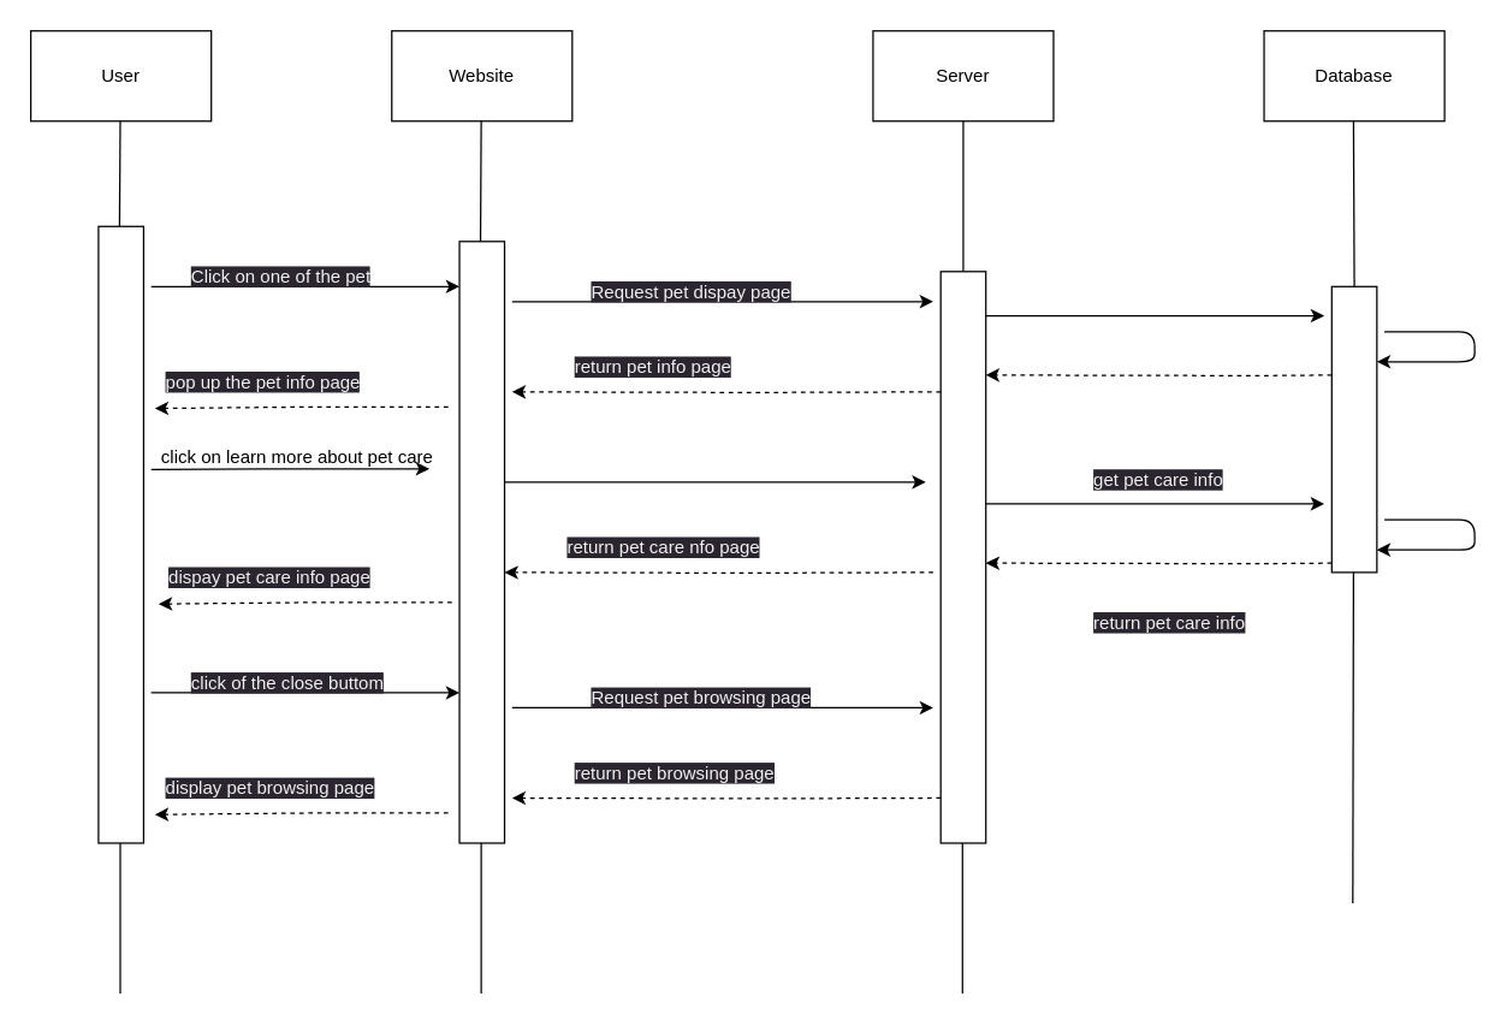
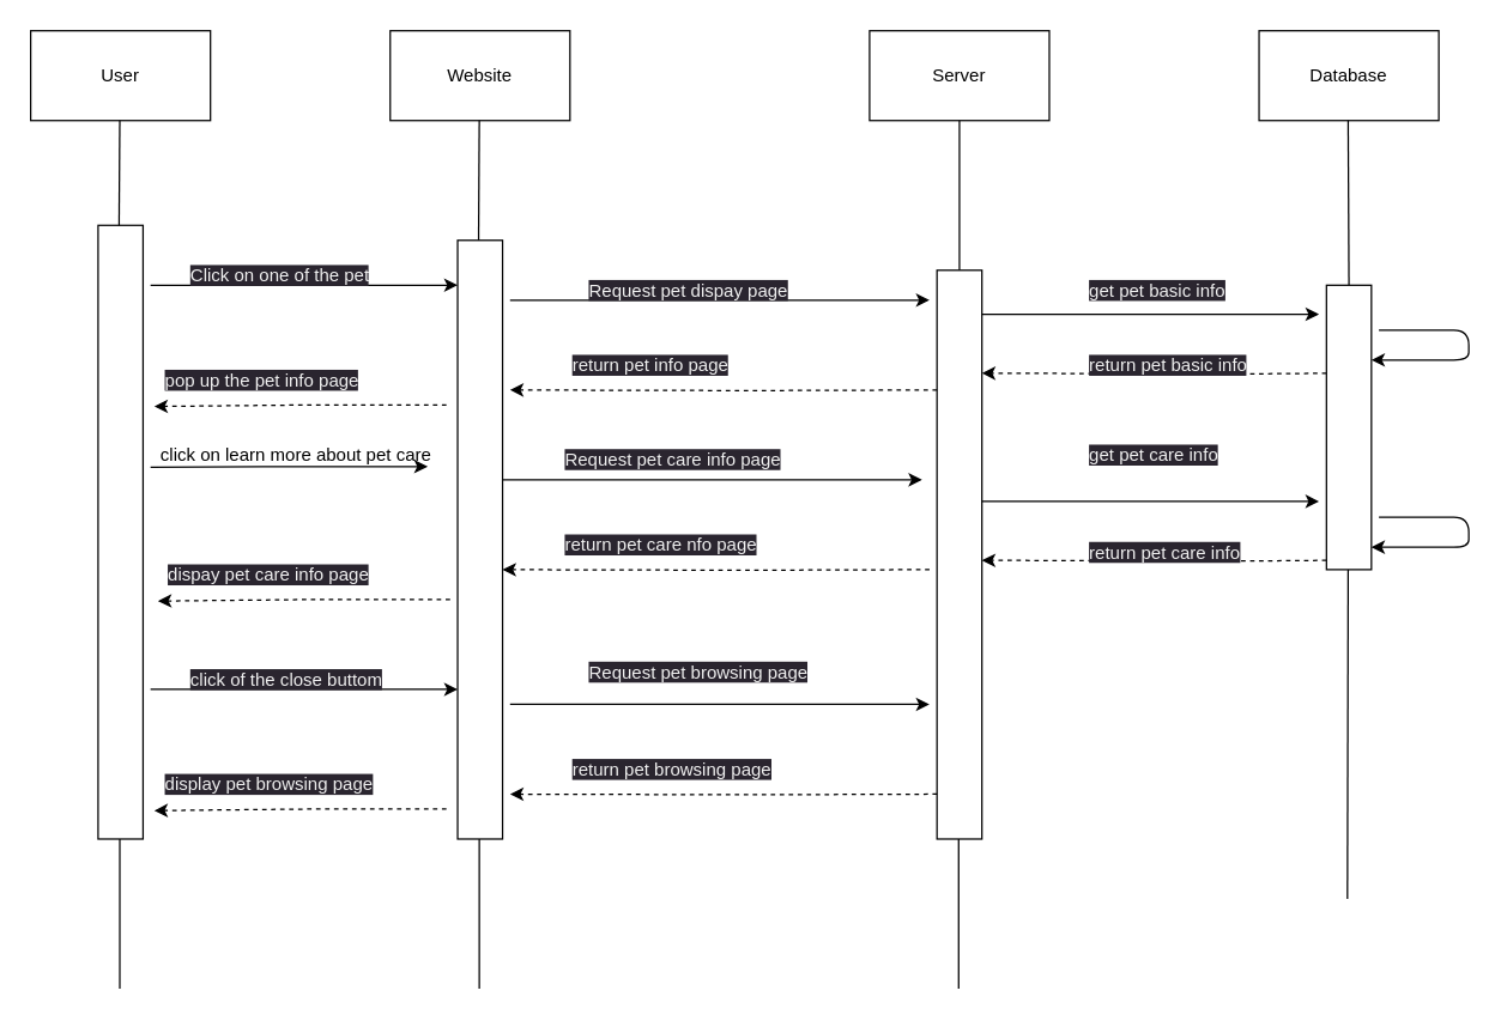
  <mxCell id="0" />
  <mxCell id="1" parent="0" />
  <mxCell id="2" value="" style="whiteSpace=wrap;html=1;" vertex="1" parent="1"><mxGeometry x="65" y="150" width="30" height="410" as="geometry" /></mxCell>
  <mxCell id="3" style="edgeStyle=none;html=1;endArrow=classic;endFill=1;entryX=0.047;entryY=0.148;entryDx=0;entryDy=0;entryPerimeter=0;" edge="1" parent="1"><mxGeometry relative="1" as="geometry"><mxPoint x="100" y="190" as="sourcePoint" /><mxPoint x="305" y="190" as="targetPoint" /></mxGeometry></mxCell>
  <mxCell id="4" value="&lt;span style=&quot;color: rgb(240, 240, 240); font-family: Helvetica; font-size: 12px; font-style: normal; font-variant-ligatures: normal; font-variant-caps: normal; font-weight: 400; letter-spacing: normal; orphans: 2; text-align: center; text-indent: 0px; text-transform: none; widows: 2; word-spacing: 0px; -webkit-text-stroke-width: 0px; background-color: rgb(42, 37, 47); text-decoration-thickness: initial; text-decoration-style: initial; text-decoration-color: initial; float: none; display: inline !important;&quot;&gt;Click on one of the pet&lt;/span&gt;" style="text;whiteSpace=wrap;html=1;" vertex="1" parent="1"><mxGeometry x="125" y="170" width="140" height="20" as="geometry" /></mxCell>
  <mxCell id="5" value="&lt;span style=&quot;color: rgb(240, 240, 240); font-family: Helvetica; font-size: 12px; font-style: normal; font-variant-ligatures: normal; font-variant-caps: normal; font-weight: 400; letter-spacing: normal; orphans: 2; text-align: center; text-indent: 0px; text-transform: none; widows: 2; word-spacing: 0px; -webkit-text-stroke-width: 0px; background-color: rgb(42, 37, 47); text-decoration-thickness: initial; text-decoration-style: initial; text-decoration-color: initial; float: none; display: inline !important;&quot;&gt;pop up the pet info page&lt;/span&gt;" style="text;whiteSpace=wrap;html=1;" vertex="1" parent="1"><mxGeometry x="107.5" y="240" width="180" height="20" as="geometry" /></mxCell>
  <mxCell id="6" value="&lt;div style=&quot;text-align: center;&quot;&gt;&lt;span style=&quot;background-color: initial;&quot;&gt;click on learn more about pet care&lt;/span&gt;&lt;/div&gt;" style="text;whiteSpace=wrap;html=1;" vertex="1" parent="1"><mxGeometry x="105" y="290" width="195" height="21.18" as="geometry" /></mxCell>
  <mxCell id="7" style="edgeStyle=none;html=1;endArrow=classic;endFill=1;" edge="1" parent="1"><mxGeometry relative="1" as="geometry"><mxPoint x="100" y="311.59" as="sourcePoint" /><mxPoint x="285" y="311.18" as="targetPoint" /><Array as="points"><mxPoint x="185" y="311.18" /></Array></mxGeometry></mxCell>
  <mxCell id="8" value="" style="whiteSpace=wrap;html=1;" vertex="1" parent="1"><mxGeometry x="305" y="160" width="30" height="400" as="geometry" /></mxCell>
  <mxCell id="9" style="edgeStyle=none;html=1;endArrow=classic;endFill=1;" edge="1" parent="1"><mxGeometry relative="1" as="geometry"><mxPoint x="340" y="200" as="sourcePoint" /><mxPoint x="620" y="200" as="targetPoint" /></mxGeometry></mxCell>
  <mxCell id="10" style="edgeStyle=none;html=1;exitX=0.5;exitY=0;exitDx=0;exitDy=0;endArrow=none;endFill=0;" edge="1" parent="1" source="11"><mxGeometry relative="1" as="geometry"><mxPoint x="640" y="80" as="targetPoint" /></mxGeometry></mxCell>
  <mxCell id="11" value="" style="whiteSpace=wrap;html=1;" vertex="1" parent="1"><mxGeometry x="625" y="180" width="30" height="380" as="geometry" /></mxCell>
  <mxCell id="12" value="&lt;span style=&quot;color: rgb(240, 240, 240); font-family: Helvetica; font-size: 12px; font-style: normal; font-variant-ligatures: normal; font-variant-caps: normal; font-weight: 400; letter-spacing: normal; orphans: 2; text-align: center; text-indent: 0px; text-transform: none; widows: 2; word-spacing: 0px; -webkit-text-stroke-width: 0px; background-color: rgb(42, 37, 47); text-decoration-thickness: initial; text-decoration-style: initial; text-decoration-color: initial; float: none; display: inline !important;&quot;&gt;Request pet dispay&amp;nbsp;page&lt;br&gt;&lt;/span&gt;" style="text;whiteSpace=wrap;html=1;" vertex="1" parent="1"><mxGeometry x="391" y="180" width="180" height="20" as="geometry" /></mxCell>
  <mxCell id="13" value="&lt;span style=&quot;color: rgb(240, 240, 240); font-family: Helvetica; font-size: 12px; font-style: normal; font-variant-ligatures: normal; font-variant-caps: normal; font-weight: 400; letter-spacing: normal; orphans: 2; text-align: center; text-indent: 0px; text-transform: none; widows: 2; word-spacing: 0px; -webkit-text-stroke-width: 0px; background-color: rgb(42, 37, 47); text-decoration-thickness: initial; text-decoration-style: initial; text-decoration-color: initial; float: none; display: inline !important;&quot;&gt;return pet info page&lt;br&gt;&lt;/span&gt;" style="text;whiteSpace=wrap;html=1;" vertex="1" parent="1"><mxGeometry x="380" y="230" width="180" height="20" as="geometry" /></mxCell>
- <mxCell id="14" value="&lt;span style=&quot;color: rgb(240, 240, 240); font-family: Helvetica; font-size: 12px; font-style: normal; font-variant-ligatures: normal; font-variant-caps: normal; font-weight: 400; letter-spacing: normal; orphans: 2; text-align: center; text-indent: 0px; text-transform: none; widows: 2; word-spacing: 0px; -webkit-text-stroke-width: 0px; background-color: rgb(42, 37, 47); text-decoration-thickness: initial; text-decoration-style: initial; text-decoration-color: initial; float: none; display: inline !important;&quot;&gt;get pet care info&lt;br&gt;&lt;/span&gt;" style="text;whiteSpace=wrap;html=1;" vertex="1" parent="1"><mxGeometry x="725" y="305" width="100" height="20" as="geometry" /></mxCell>
+ <mxCell id="14" value="&lt;span style=&quot;color: rgb(240, 240, 240); font-family: Helvetica; font-size: 12px; font-style: normal; font-variant-ligatures: normal; font-variant-caps: normal; font-weight: 400; letter-spacing: normal; orphans: 2; text-align: center; text-indent: 0px; text-transform: none; widows: 2; word-spacing: 0px; -webkit-text-stroke-width: 0px; background-color: rgb(42, 37, 47); text-decoration-thickness: initial; text-decoration-style: initial; text-decoration-color: initial; float: none; display: inline !important;&quot;&gt;get pet care info&lt;br&gt;&lt;/span&gt;" style="text;whiteSpace=wrap;html=1;" vertex="1" parent="1"><mxGeometry x="725" y="290" width="100" height="20" as="geometry" /></mxCell>
  <mxCell id="15" style="edgeStyle=none;html=1;endArrow=classic;endFill=1;dashed=1;" edge="1" parent="1"><mxGeometry relative="1" as="geometry"><mxPoint x="885" y="373.82" as="sourcePoint" /><mxPoint x="655" y="373.82" as="targetPoint" /><Array as="points"><mxPoint x="834.67" y="374.23" /></Array></mxGeometry></mxCell>
  <mxCell id="16" style="edgeStyle=none;html=1;exitX=0.011;exitY=0.333;exitDx=0;exitDy=0;endArrow=classic;endFill=1;exitPerimeter=0;dashed=1;" edge="1" parent="1"><mxGeometry relative="1" as="geometry"><mxPoint x="625" y="260" as="sourcePoint" /><mxPoint x="340" y="260" as="targetPoint" /><Array as="points"><mxPoint x="499.67" y="260.41" /></Array></mxGeometry></mxCell>
  <mxCell id="17" style="edgeStyle=none;html=1;endArrow=classic;endFill=1;dashed=1;" edge="1" parent="1"><mxGeometry relative="1" as="geometry"><mxPoint x="297.5" y="270" as="sourcePoint" /><mxPoint x="102.5" y="271" as="targetPoint" /><Array as="points"><mxPoint x="202.5" y="270" /></Array></mxGeometry></mxCell>
- <mxCell id="18" value="&lt;span style=&quot;color: rgb(240, 240, 240); font-family: Helvetica; font-size: 12px; font-style: normal; font-variant-ligatures: normal; font-variant-caps: normal; font-weight: 400; letter-spacing: normal; orphans: 2; text-align: center; text-indent: 0px; text-transform: none; widows: 2; word-spacing: 0px; -webkit-text-stroke-width: 0px; background-color: rgb(42, 37, 47); text-decoration-thickness: initial; text-decoration-style: initial; text-decoration-color: initial; float: none; display: inline !important;&quot;&gt;return pet care info&lt;br&gt;&lt;/span&gt;" style="text;whiteSpace=wrap;html=1;" vertex="1" parent="1"><mxGeometry x="725" y="400" width="120" height="20" as="geometry" /></mxCell>
+ <mxCell id="18" value="&lt;span style=&quot;color: rgb(240, 240, 240); font-family: Helvetica; font-size: 12px; font-style: normal; font-variant-ligatures: normal; font-variant-caps: normal; font-weight: 400; letter-spacing: normal; orphans: 2; text-align: center; text-indent: 0px; text-transform: none; widows: 2; word-spacing: 0px; -webkit-text-stroke-width: 0px; background-color: rgb(42, 37, 47); text-decoration-thickness: initial; text-decoration-style: initial; text-decoration-color: initial; float: none; display: inline !important;&quot;&gt;return pet care info&lt;br&gt;&lt;/span&gt;" style="text;whiteSpace=wrap;html=1;" vertex="1" parent="1"><mxGeometry x="725" y="355" width="120" height="20" as="geometry" /></mxCell>
  <mxCell id="19" style="edgeStyle=none;html=1;endArrow=classic;endFill=1;" edge="1" parent="1"><mxGeometry relative="1" as="geometry"><mxPoint x="655" y="334.41" as="sourcePoint" /><mxPoint x="880" y="334.41" as="targetPoint" /></mxGeometry></mxCell>
  <mxCell id="20" style="edgeStyle=none;html=1;endArrow=classic;endFill=1;" edge="1" parent="1"><mxGeometry relative="1" as="geometry"><mxPoint x="335" y="320" as="sourcePoint" /><mxPoint x="615" y="320" as="targetPoint" /></mxGeometry></mxCell>
  <mxCell id="21" value="&lt;span style=&quot;color: rgb(240, 240, 240); font-family: Helvetica; font-size: 12px; font-style: normal; font-variant-ligatures: normal; font-variant-caps: normal; font-weight: 400; letter-spacing: normal; orphans: 2; text-align: center; text-indent: 0px; text-transform: none; widows: 2; word-spacing: 0px; -webkit-text-stroke-width: 0px; background-color: rgb(42, 37, 47); text-decoration-thickness: initial; text-decoration-style: initial; text-decoration-color: initial; float: none; display: inline !important;&quot;&gt;return pet care nfo page&lt;br&gt;&lt;/span&gt;" style="text;whiteSpace=wrap;html=1;" vertex="1" parent="1"><mxGeometry x="375" y="350" width="180" height="20" as="geometry" /></mxCell>
  <mxCell id="22" style="edgeStyle=none;html=1;exitX=0.011;exitY=0.333;exitDx=0;exitDy=0;endArrow=classic;endFill=1;exitPerimeter=0;dashed=1;" edge="1" parent="1"><mxGeometry relative="1" as="geometry"><mxPoint x="620" y="380" as="sourcePoint" /><mxPoint x="335" y="380" as="targetPoint" /><Array as="points"><mxPoint x="494.67" y="380.41" /></Array></mxGeometry></mxCell>
+ <mxCell id="23" value="&lt;span style=&quot;color: rgb(240, 240, 240); font-family: Helvetica; font-size: 12px; font-style: normal; font-variant-ligatures: normal; font-variant-caps: normal; font-weight: 400; letter-spacing: normal; orphans: 2; text-align: center; text-indent: 0px; text-transform: none; widows: 2; word-spacing: 0px; -webkit-text-stroke-width: 0px; background-color: rgb(42, 37, 47); text-decoration-thickness: initial; text-decoration-style: initial; text-decoration-color: initial; float: none; display: inline !important;&quot;&gt;Request pet care info&amp;nbsp;page&lt;br&gt;&lt;/span&gt;" style="text;whiteSpace=wrap;html=1;" vertex="1" parent="1"><mxGeometry x="375" y="293.09" width="180" height="20" as="geometry" /></mxCell>
  <mxCell id="24" value="&lt;span style=&quot;color: rgb(240, 240, 240); font-family: Helvetica; font-size: 12px; font-style: normal; font-variant-ligatures: normal; font-variant-caps: normal; font-weight: 400; letter-spacing: normal; orphans: 2; text-align: center; text-indent: 0px; text-transform: none; widows: 2; word-spacing: 0px; -webkit-text-stroke-width: 0px; background-color: rgb(42, 37, 47); text-decoration-thickness: initial; text-decoration-style: initial; text-decoration-color: initial; float: none; display: inline !important;&quot;&gt;dispay pet care info page&lt;/span&gt;" style="text;whiteSpace=wrap;html=1;" vertex="1" parent="1"><mxGeometry x="110" y="370" width="180" height="20" as="geometry" /></mxCell>
  <mxCell id="25" style="edgeStyle=none;html=1;endArrow=classic;endFill=1;dashed=1;" edge="1" parent="1"><mxGeometry relative="1" as="geometry"><mxPoint x="300" y="400" as="sourcePoint" /><mxPoint x="105" y="401" as="targetPoint" /><Array as="points"><mxPoint x="205" y="400" /></Array></mxGeometry></mxCell>
+ <mxCell id="26" value="&lt;span style=&quot;color: rgb(240, 240, 240); font-family: Helvetica; font-size: 12px; font-style: normal; font-variant-ligatures: normal; font-variant-caps: normal; font-weight: 400; letter-spacing: normal; orphans: 2; text-align: center; text-indent: 0px; text-transform: none; widows: 2; word-spacing: 0px; -webkit-text-stroke-width: 0px; background-color: rgb(42, 37, 47); text-decoration-thickness: initial; text-decoration-style: initial; text-decoration-color: initial; float: none; display: inline !important;&quot;&gt;get pet basic info&lt;br&gt;&lt;/span&gt;" style="text;whiteSpace=wrap;html=1;" vertex="1" parent="1"><mxGeometry x="725" y="180" width="100" height="20" as="geometry" /></mxCell>
  <mxCell id="27" style="edgeStyle=none;html=1;endArrow=classic;endFill=1;dashed=1;" edge="1" parent="1"><mxGeometry relative="1" as="geometry"><mxPoint x="885" y="248.82" as="sourcePoint" /><mxPoint x="655" y="248.82" as="targetPoint" /><Array as="points"><mxPoint x="834.67" y="249.23" /></Array></mxGeometry></mxCell>
+ <mxCell id="28" value="&lt;span style=&quot;color: rgb(240, 240, 240); font-family: Helvetica; font-size: 12px; font-style: normal; font-variant-ligatures: normal; font-variant-caps: normal; font-weight: 400; letter-spacing: normal; orphans: 2; text-align: center; text-indent: 0px; text-transform: none; widows: 2; word-spacing: 0px; -webkit-text-stroke-width: 0px; background-color: rgb(42, 37, 47); text-decoration-thickness: initial; text-decoration-style: initial; text-decoration-color: initial; float: none; display: inline !important;&quot;&gt;return pet basic info&lt;br&gt;&lt;/span&gt;" style="text;whiteSpace=wrap;html=1;" vertex="1" parent="1"><mxGeometry x="725" y="230" width="120" height="20" as="geometry" /></mxCell>
  <mxCell id="29" style="edgeStyle=none;html=1;endArrow=classic;endFill=1;" edge="1" parent="1"><mxGeometry relative="1" as="geometry"><mxPoint x="655" y="209.41" as="sourcePoint" /><mxPoint x="880" y="209.41" as="targetPoint" /></mxGeometry></mxCell>
  <mxCell id="30" value="" style="whiteSpace=wrap;html=1;" vertex="1" parent="1"><mxGeometry x="885" y="190" width="30" height="190" as="geometry" /></mxCell>
  <mxCell id="31" style="edgeStyle=none;html=1;endArrow=classic;endFill=1;entryX=0.047;entryY=0.148;entryDx=0;entryDy=0;entryPerimeter=0;" edge="1" parent="1"><mxGeometry relative="1" as="geometry"><mxPoint x="100" y="460" as="sourcePoint" /><mxPoint x="305" y="460" as="targetPoint" /></mxGeometry></mxCell>
  <mxCell id="32" value="&lt;span style=&quot;color: rgb(240, 240, 240); font-family: Helvetica; font-size: 12px; font-style: normal; font-variant-ligatures: normal; font-variant-caps: normal; font-weight: 400; letter-spacing: normal; orphans: 2; text-align: center; text-indent: 0px; text-transform: none; widows: 2; word-spacing: 0px; -webkit-text-stroke-width: 0px; background-color: rgb(42, 37, 47); text-decoration-thickness: initial; text-decoration-style: initial; text-decoration-color: initial; float: none; display: inline !important;&quot;&gt;click of the close buttom&lt;/span&gt;" style="text;whiteSpace=wrap;html=1;" vertex="1" parent="1"><mxGeometry x="125" y="440" width="140" height="20" as="geometry" /></mxCell>
  <mxCell id="33" value="&lt;span style=&quot;color: rgb(240, 240, 240); font-family: Helvetica; font-size: 12px; font-style: normal; font-variant-ligatures: normal; font-variant-caps: normal; font-weight: 400; letter-spacing: normal; orphans: 2; text-align: center; text-indent: 0px; text-transform: none; widows: 2; word-spacing: 0px; -webkit-text-stroke-width: 0px; background-color: rgb(42, 37, 47); text-decoration-thickness: initial; text-decoration-style: initial; text-decoration-color: initial; float: none; display: inline !important;&quot;&gt;display pet browsing page&lt;/span&gt;" style="text;whiteSpace=wrap;html=1;" vertex="1" parent="1"><mxGeometry x="107.5" y="510" width="180" height="20" as="geometry" /></mxCell>
  <mxCell id="34" style="edgeStyle=none;html=1;endArrow=classic;endFill=1;" edge="1" parent="1"><mxGeometry relative="1" as="geometry"><mxPoint x="340" y="470" as="sourcePoint" /><mxPoint x="620" y="470" as="targetPoint" /></mxGeometry></mxCell>
- <mxCell id="35" value="&lt;span style=&quot;color: rgb(240, 240, 240); font-family: Helvetica; font-size: 12px; font-style: normal; font-variant-ligatures: normal; font-variant-caps: normal; font-weight: 400; letter-spacing: normal; orphans: 2; text-align: center; text-indent: 0px; text-transform: none; widows: 2; word-spacing: 0px; -webkit-text-stroke-width: 0px; background-color: rgb(42, 37, 47); text-decoration-thickness: initial; text-decoration-style: initial; text-decoration-color: initial; float: none; display: inline !important;&quot;&gt;Request pet browsing page&lt;br&gt;&lt;/span&gt;" style="text;whiteSpace=wrap;html=1;" vertex="1" parent="1"><mxGeometry x="391" y="450" width="180" height="20" as="geometry" /></mxCell>
+ <mxCell id="35" value="&lt;span style=&quot;color: rgb(240, 240, 240); font-family: Helvetica; font-size: 12px; font-style: normal; font-variant-ligatures: normal; font-variant-caps: normal; font-weight: 400; letter-spacing: normal; orphans: 2; text-align: center; text-indent: 0px; text-transform: none; widows: 2; word-spacing: 0px; -webkit-text-stroke-width: 0px; background-color: rgb(42, 37, 47); text-decoration-thickness: initial; text-decoration-style: initial; text-decoration-color: initial; float: none; display: inline !important;&quot;&gt;Request pet browsing page&lt;br&gt;&lt;/span&gt;" style="text;whiteSpace=wrap;html=1;" vertex="1" parent="1"><mxGeometry x="391" y="435" width="180" height="20" as="geometry" /></mxCell>
  <mxCell id="36" value="&lt;span style=&quot;color: rgb(240, 240, 240); font-family: Helvetica; font-size: 12px; font-style: normal; font-variant-ligatures: normal; font-variant-caps: normal; font-weight: 400; letter-spacing: normal; orphans: 2; text-align: center; text-indent: 0px; text-transform: none; widows: 2; word-spacing: 0px; -webkit-text-stroke-width: 0px; background-color: rgb(42, 37, 47); text-decoration-thickness: initial; text-decoration-style: initial; text-decoration-color: initial; float: none; display: inline !important;&quot;&gt;return pet browsing page&lt;br&gt;&lt;/span&gt;" style="text;whiteSpace=wrap;html=1;" vertex="1" parent="1"><mxGeometry x="380" y="500" width="180" height="20" as="geometry" /></mxCell>
  <mxCell id="37" style="edgeStyle=none;html=1;exitX=0.011;exitY=0.333;exitDx=0;exitDy=0;endArrow=classic;endFill=1;exitPerimeter=0;dashed=1;" edge="1" parent="1"><mxGeometry relative="1" as="geometry"><mxPoint x="625" y="530" as="sourcePoint" /><mxPoint x="340" y="530" as="targetPoint" /><Array as="points"><mxPoint x="499.67" y="530.41" /></Array></mxGeometry></mxCell>
  <mxCell id="38" style="edgeStyle=none;html=1;endArrow=classic;endFill=1;dashed=1;" edge="1" parent="1"><mxGeometry relative="1" as="geometry"><mxPoint x="297.5" y="540" as="sourcePoint" /><mxPoint x="102.5" y="541" as="targetPoint" /><Array as="points"><mxPoint x="202.5" y="540" /></Array></mxGeometry></mxCell>
  <mxCell id="39" style="edgeStyle=none;html=1;endArrow=classic;endFill=1;" edge="1" parent="1"><mxGeometry relative="1" as="geometry"><mxPoint x="920" y="220" as="sourcePoint" /><mxPoint x="915" y="240" as="targetPoint" /><Array as="points"><mxPoint x="980" y="220" /><mxPoint x="980" y="240" /></Array></mxGeometry></mxCell>
  <mxCell id="40" style="edgeStyle=none;html=1;endArrow=classic;endFill=1;" edge="1" parent="1"><mxGeometry relative="1" as="geometry"><mxPoint x="920" y="345" as="sourcePoint" /><mxPoint x="915" y="365" as="targetPoint" /><Array as="points"><mxPoint x="980" y="345" /><mxPoint x="980" y="365" /></Array></mxGeometry></mxCell>
  <mxCell id="41" value="Website" style="whiteSpace=wrap;html=1;" vertex="1" parent="1"><mxGeometry x="260" y="20" width="120" height="60" as="geometry" /></mxCell>
  <mxCell id="42" value="Server" style="whiteSpace=wrap;html=1;" vertex="1" parent="1"><mxGeometry x="580" y="20" width="120" height="60" as="geometry" /></mxCell>
  <mxCell id="43" value="Database" style="whiteSpace=wrap;html=1;" vertex="1" parent="1"><mxGeometry x="840" y="20" width="120" height="60" as="geometry" /></mxCell>
  <mxCell id="44" value="User" style="whiteSpace=wrap;html=1;" vertex="1" parent="1"><mxGeometry x="20" y="20" width="120" height="60" as="geometry" /></mxCell>
  <mxCell id="45" style="edgeStyle=none;html=1;endArrow=none;endFill=0;" edge="1" parent="1"><mxGeometry relative="1" as="geometry"><mxPoint x="319" y="160" as="sourcePoint" /><mxPoint x="319.47" y="80" as="targetPoint" /></mxGeometry></mxCell>
  <mxCell id="46" style="edgeStyle=none;html=1;endArrow=none;endFill=0;" edge="1" parent="1"><mxGeometry relative="1" as="geometry"><mxPoint x="79" y="150" as="sourcePoint" /><mxPoint x="79.47" y="80" as="targetPoint" /></mxGeometry></mxCell>
  <mxCell id="47" style="edgeStyle=none;html=1;endArrow=none;endFill=0;exitX=0.5;exitY=0;exitDx=0;exitDy=0;" edge="1" parent="1" source="30"><mxGeometry relative="1" as="geometry"><mxPoint x="899" y="180" as="sourcePoint" /><mxPoint x="899.47" y="80" as="targetPoint" /></mxGeometry></mxCell>
  <mxCell id="48" style="edgeStyle=none;html=1;endArrow=none;endFill=0;" edge="1" parent="1"><mxGeometry relative="1" as="geometry"><mxPoint x="899" y="600" as="sourcePoint" /><mxPoint x="899.47" y="380" as="targetPoint" /></mxGeometry></mxCell>
  <mxCell id="49" style="edgeStyle=none;html=1;exitX=0.5;exitY=0;exitDx=0;exitDy=0;endArrow=none;endFill=0;" edge="1" parent="1"><mxGeometry relative="1" as="geometry"><mxPoint x="639.47" y="660" as="sourcePoint" /><mxPoint x="639.47" y="560" as="targetPoint" /></mxGeometry></mxCell>
  <mxCell id="50" style="edgeStyle=none;html=1;exitX=0.5;exitY=0;exitDx=0;exitDy=0;endArrow=none;endFill=0;" edge="1" parent="1"><mxGeometry relative="1" as="geometry"><mxPoint x="319.47" y="660" as="sourcePoint" /><mxPoint x="319.47" y="560" as="targetPoint" /></mxGeometry></mxCell>
  <mxCell id="51" style="edgeStyle=none;html=1;exitX=0.5;exitY=0;exitDx=0;exitDy=0;endArrow=none;endFill=0;" edge="1" parent="1"><mxGeometry relative="1" as="geometry"><mxPoint x="79.47" y="660" as="sourcePoint" /><mxPoint x="79.47" y="560" as="targetPoint" /></mxGeometry></mxCell>
